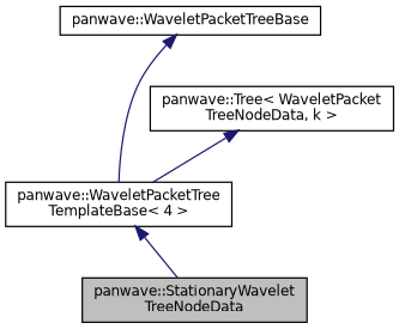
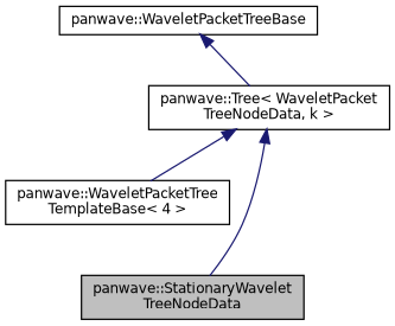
  digraph {
    node [color=black fillcolor=white fontname=Helvetica fontsize=10 shape=record style=filled]
    edge [color=midnightblue dir=back fontname=Helvetica fontsize=10 labelfontname=Helvetica labelfontsize=10 style=solid]
    n1 [fillcolor=grey75 fontcolor=black height=0.2 label="panwave::StationaryWavelet\lTreeNodeData" width=0.4]
    n2 [height=0.2 label="panwave::WaveletPacketTree\lTemplateBase\< 4 \>" width=0.4]
    n3 [height=0.2 label="panwave::Tree\< WaveletPacket\lTreeNodeData, k \>" width=0.4]
    n4 [height=0.2 label="panwave::WaveletPacketTreeBase" width=0.4]
-   n2 -> n1
+   n3 -> n1
    n3 -> n2
-   n4 -> n2
+   n4 -> n3
  }
